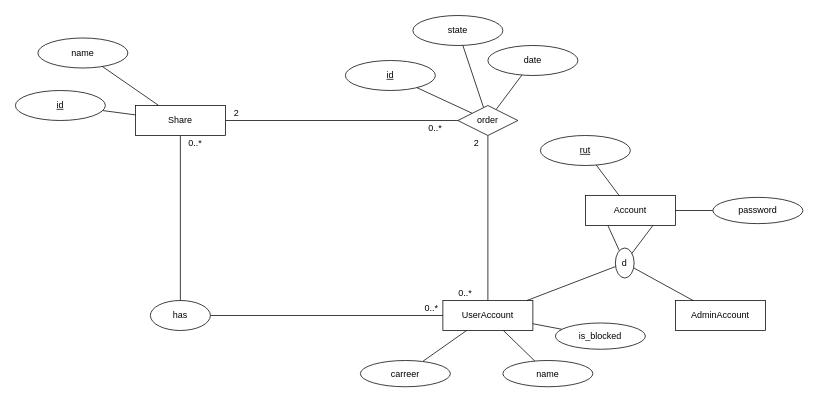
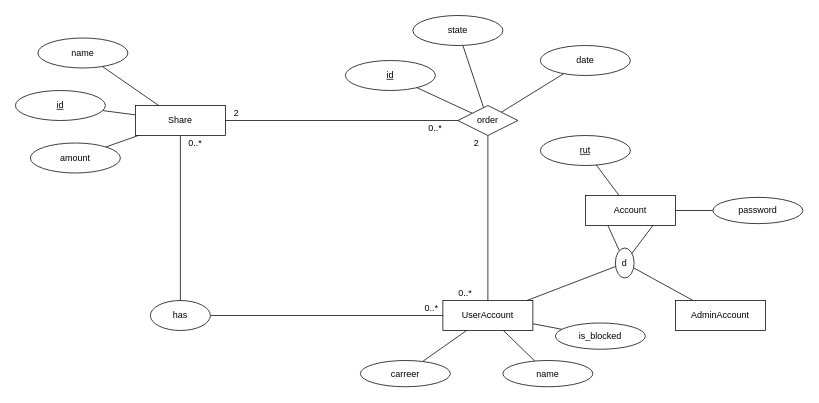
  <mxCell id="0" />
  <mxCell id="1" parent="0" />
  <mxCell id="2" value="UserAccount" style="rounded=0;whiteSpace=wrap;html=1;" parent="1" vertex="1"><mxGeometry x="590" y="400" width="120" height="40" as="geometry" /></mxCell>
  <mxCell id="3" value="AdminAccount" style="rounded=0;whiteSpace=wrap;html=1;" parent="1" vertex="1"><mxGeometry x="900" y="400" width="120" height="40" as="geometry" /></mxCell>
  <mxCell id="4" style="rounded=0;orthogonalLoop=1;jettySize=auto;html=1;endArrow=none;endFill=0;" parent="1" source="7" target="3" edge="1"><mxGeometry relative="1" as="geometry" /></mxCell>
  <mxCell id="5" style="edgeStyle=none;rounded=0;orthogonalLoop=1;jettySize=auto;html=1;endArrow=none;endFill=0;" parent="1" source="7" target="2" edge="1"><mxGeometry relative="1" as="geometry" /></mxCell>
  <mxCell id="6" style="edgeStyle=none;rounded=0;orthogonalLoop=1;jettySize=auto;html=1;endArrow=none;endFill=0;entryX=0.25;entryY=1;entryDx=0;entryDy=0;" parent="1" source="7" target="9" edge="1"><mxGeometry relative="1" as="geometry" /></mxCell>
  <mxCell id="7" value="d" style="ellipse;whiteSpace=wrap;html=1;aspect=fixed;" parent="1" vertex="1"><mxGeometry x="820" y="330" width="25" height="40" as="geometry" /></mxCell>
  <mxCell id="8" style="edgeStyle=none;rounded=0;orthogonalLoop=1;jettySize=auto;html=1;endArrow=none;endFill=0;exitX=0.75;exitY=1;exitDx=0;exitDy=0;" parent="1" source="9" target="7" edge="1"><mxGeometry relative="1" as="geometry" /></mxCell>
  <mxCell id="9" value="Account" style="rounded=0;whiteSpace=wrap;html=1;" parent="1" vertex="1"><mxGeometry x="780" y="260" width="120" height="40" as="geometry" /></mxCell>
  <mxCell id="10" style="edgeStyle=none;rounded=0;orthogonalLoop=1;jettySize=auto;html=1;endArrow=none;endFill=0;" parent="1" source="11" target="2" edge="1"><mxGeometry relative="1" as="geometry" /></mxCell>
  <mxCell id="11" value="has" style="ellipse;whiteSpace=wrap;html=1;" parent="1" vertex="1"><mxGeometry x="200" y="400" width="80" height="40" as="geometry" /></mxCell>
  <mxCell id="12" style="edgeStyle=none;rounded=0;orthogonalLoop=1;jettySize=auto;html=1;endArrow=none;endFill=0;" parent="1" source="13" target="9" edge="1"><mxGeometry relative="1" as="geometry" /></mxCell>
  <mxCell id="13" value="&lt;u&gt;rut&lt;/u&gt;" style="ellipse;whiteSpace=wrap;html=1;" parent="1" vertex="1"><mxGeometry x="720" y="180" width="120" height="40" as="geometry" /></mxCell>
  <mxCell id="14" style="edgeStyle=none;rounded=0;orthogonalLoop=1;jettySize=auto;html=1;endArrow=none;endFill=0;" parent="1" source="15" target="2" edge="1"><mxGeometry relative="1" as="geometry" /></mxCell>
  <mxCell id="15" value="name" style="ellipse;whiteSpace=wrap;html=1;" parent="1" vertex="1"><mxGeometry x="670" y="480" width="120" height="35" as="geometry" /></mxCell>
  <mxCell id="16" style="edgeStyle=none;rounded=0;orthogonalLoop=1;jettySize=auto;html=1;endArrow=none;endFill=0;" parent="1" source="17" target="9" edge="1"><mxGeometry relative="1" as="geometry" /></mxCell>
  <mxCell id="17" value="password" style="ellipse;whiteSpace=wrap;html=1;" parent="1" vertex="1"><mxGeometry x="950" y="262.5" width="120" height="35" as="geometry" /></mxCell>
  <mxCell id="18" style="edgeStyle=none;rounded=0;orthogonalLoop=1;jettySize=auto;html=1;endArrow=none;endFill=0;" parent="1" source="19" target="2" edge="1"><mxGeometry relative="1" as="geometry" /></mxCell>
  <mxCell id="19" value="carreer" style="ellipse;whiteSpace=wrap;html=1;" parent="1" vertex="1"><mxGeometry x="480" y="480" width="120" height="35" as="geometry" /></mxCell>
  <mxCell id="20" style="edgeStyle=none;rounded=0;orthogonalLoop=1;jettySize=auto;html=1;endArrow=none;endFill=0;" parent="1" source="21" target="39" edge="1"><mxGeometry relative="1" as="geometry"><mxPoint x="587.143" y="0" as="targetPoint" /></mxGeometry></mxCell>
  <mxCell id="21" value="state" style="ellipse;whiteSpace=wrap;html=1;" parent="1" vertex="1"><mxGeometry x="550" y="20" width="120" height="40" as="geometry" /></mxCell>
  <mxCell id="22" style="edgeStyle=none;rounded=0;orthogonalLoop=1;jettySize=auto;html=1;endArrow=none;endFill=0;" parent="1" source="23" target="39" edge="1"><mxGeometry relative="1" as="geometry"><mxPoint x="540" y="0" as="targetPoint" /></mxGeometry></mxCell>
  <mxCell id="23" value="&lt;u&gt;id&lt;/u&gt;" style="ellipse;whiteSpace=wrap;html=1;" parent="1" vertex="1"><mxGeometry x="460" y="80" width="120" height="40" as="geometry" /></mxCell>
  <mxCell id="24" style="edgeStyle=none;rounded=0;orthogonalLoop=1;jettySize=auto;html=1;endArrow=none;endFill=0;" parent="1" source="39" target="2" edge="1"><mxGeometry relative="1" as="geometry"><mxPoint x="490" y="340" as="sourcePoint" /></mxGeometry></mxCell>
  <mxCell id="25" style="edgeStyle=none;rounded=0;orthogonalLoop=1;jettySize=auto;html=1;endArrow=none;endFill=0;" parent="1" source="26" target="39" edge="1"><mxGeometry relative="1" as="geometry"><mxPoint x="580" y="100" as="targetPoint" /><Array as="points" /></mxGeometry></mxCell>
- <mxCell id="26" value="date" style="ellipse;whiteSpace=wrap;html=1;" parent="1" vertex="1"><mxGeometry x="650" y="60" width="120" height="40" as="geometry" /></mxCell>
+ <mxCell id="26" value="date" style="ellipse;whiteSpace=wrap;html=1;" parent="1" vertex="1"><mxGeometry x="720" y="60" width="120" height="40" as="geometry" /></mxCell>
  <mxCell id="27" value="0..*" style="text;html=1;strokeColor=none;fillColor=none;align=center;verticalAlign=middle;whiteSpace=wrap;rounded=0;" parent="1" vertex="1"><mxGeometry x="560" y="400" width="30" height="20" as="geometry" /></mxCell>
  <mxCell id="28" style="edgeStyle=none;rounded=0;orthogonalLoop=1;jettySize=auto;html=1;endArrow=none;endFill=0;" parent="1" source="29" target="2" edge="1"><mxGeometry relative="1" as="geometry" /></mxCell>
  <mxCell id="29" value="is_blocked" style="ellipse;whiteSpace=wrap;html=1;" parent="1" vertex="1"><mxGeometry x="740" y="430" width="120" height="35" as="geometry" /></mxCell>
  <mxCell id="30" style="edgeStyle=none;rounded=0;orthogonalLoop=1;jettySize=auto;html=1;endArrow=none;endFill=0;" parent="1" source="32" target="11" edge="1"><mxGeometry relative="1" as="geometry"><mxPoint x="240" y="270" as="targetPoint" /></mxGeometry></mxCell>
  <mxCell id="31" style="edgeStyle=none;rounded=0;orthogonalLoop=1;jettySize=auto;html=1;endArrow=none;endFill=0;" parent="1" source="32" target="39" edge="1"><mxGeometry relative="1" as="geometry" /></mxCell>
  <mxCell id="32" value="Share" style="rounded=0;whiteSpace=wrap;html=1;" parent="1" vertex="1"><mxGeometry x="180" y="140" width="120" height="40" as="geometry" /></mxCell>
  <mxCell id="33" style="edgeStyle=none;rounded=0;orthogonalLoop=1;jettySize=auto;html=1;endArrow=none;endFill=0;" parent="1" source="34" target="32" edge="1"><mxGeometry relative="1" as="geometry" /></mxCell>
  <mxCell id="34" value="&lt;u&gt;id&lt;/u&gt;" style="ellipse;whiteSpace=wrap;html=1;" parent="1" vertex="1"><mxGeometry x="20" y="120" width="120" height="40" as="geometry" /></mxCell>
+ <mxCell id="35" style="edgeStyle=none;rounded=0;orthogonalLoop=1;jettySize=auto;html=1;endArrow=none;endFill=0;" parent="1" source="36" target="32" edge="1"><mxGeometry relative="1" as="geometry" /></mxCell>
+ <mxCell id="36" value="amount" style="ellipse;whiteSpace=wrap;html=1;" parent="1" vertex="1"><mxGeometry x="40" y="190" width="120" height="40" as="geometry" /></mxCell>
  <mxCell id="37" style="edgeStyle=none;rounded=0;orthogonalLoop=1;jettySize=auto;html=1;endArrow=none;endFill=0;" parent="1" source="38" target="32" edge="1"><mxGeometry relative="1" as="geometry" /></mxCell>
  <mxCell id="38" value="name" style="ellipse;whiteSpace=wrap;html=1;" parent="1" vertex="1"><mxGeometry x="50" y="50" width="120" height="40" as="geometry" /></mxCell>
  <mxCell id="39" value="order" style="rhombus;whiteSpace=wrap;html=1;" parent="1" vertex="1"><mxGeometry x="610" y="140" width="80" height="40" as="geometry" /></mxCell>
  <mxCell id="40" value="2" style="text;html=1;strokeColor=none;fillColor=none;align=center;verticalAlign=middle;whiteSpace=wrap;rounded=0;" parent="1" vertex="1"><mxGeometry x="300" y="140" width="30" height="20" as="geometry" /></mxCell>
  <mxCell id="41" value="0..*" style="text;html=1;strokeColor=none;fillColor=none;align=center;verticalAlign=middle;whiteSpace=wrap;rounded=0;" parent="1" vertex="1"><mxGeometry x="600" y="380" width="40" height="20" as="geometry" /></mxCell>
  <mxCell id="42" style="edgeStyle=none;rounded=0;orthogonalLoop=1;jettySize=auto;html=1;exitX=0.5;exitY=1;exitDx=0;exitDy=0;endArrow=none;endFill=0;" parent="1" source="23" target="23" edge="1"><mxGeometry relative="1" as="geometry" /></mxCell>
  <mxCell id="43" value="0..*" style="text;html=1;strokeColor=none;fillColor=none;align=center;verticalAlign=middle;whiteSpace=wrap;rounded=0;" parent="1" vertex="1"><mxGeometry x="240" y="180" width="40" height="20" as="geometry" /></mxCell>
  <mxCell id="44" value="2" style="text;html=1;strokeColor=none;fillColor=none;align=center;verticalAlign=middle;whiteSpace=wrap;rounded=0;" parent="1" vertex="1"><mxGeometry x="620" y="180" width="30" height="20" as="geometry" /></mxCell>
  <mxCell id="45" value="0..*" style="text;html=1;strokeColor=none;fillColor=none;align=center;verticalAlign=middle;whiteSpace=wrap;rounded=0;" parent="1" vertex="1"><mxGeometry x="560" y="160" width="40" height="20" as="geometry" /></mxCell>
